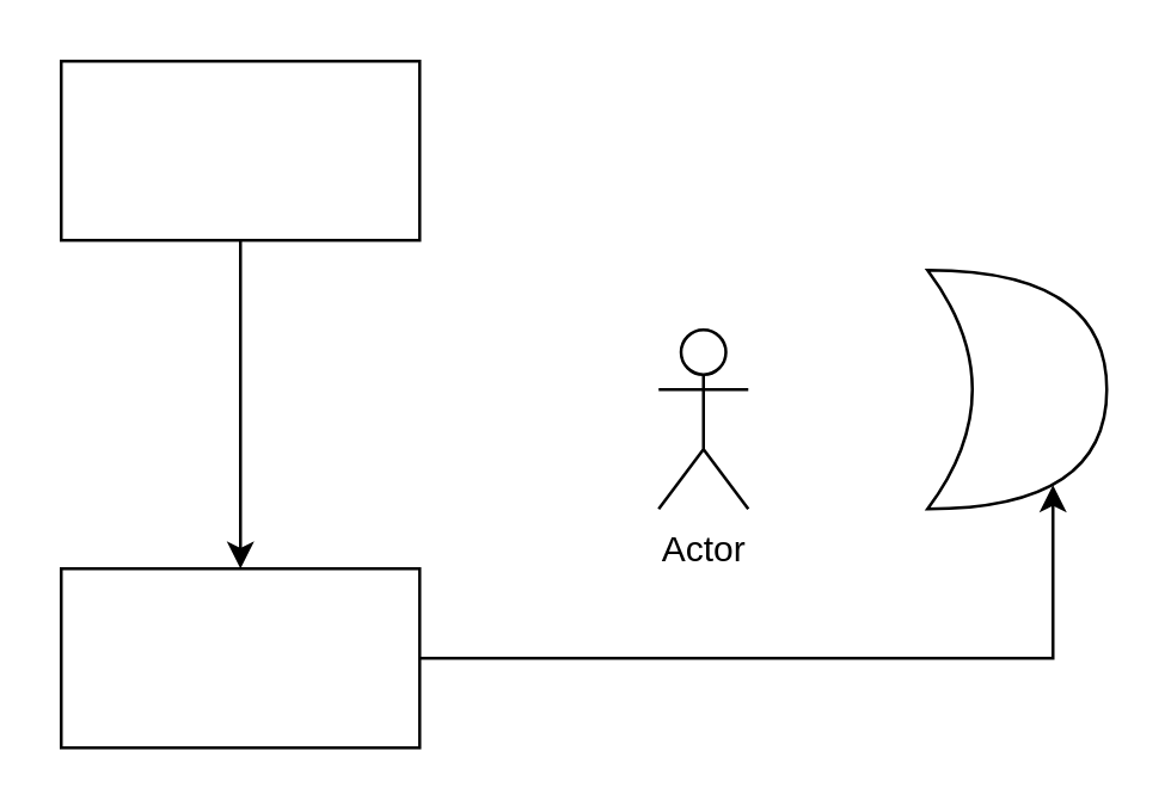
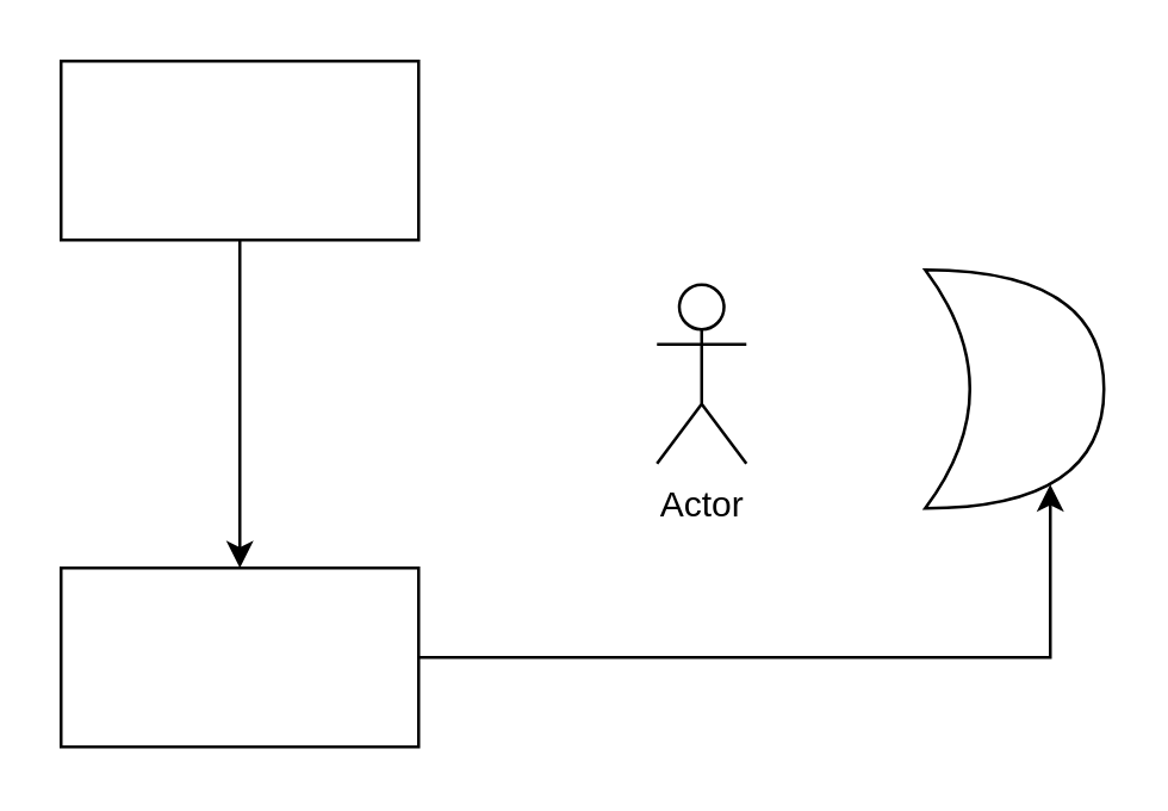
  <mxCell id="0" />
  <mxCell id="1" parent="0" />
  <mxCell id="2" style="edgeStyle=orthogonalEdgeStyle;rounded=0;orthogonalLoop=1;jettySize=auto;html=1;" parent="1" source="3" target="5" edge="1"><mxGeometry relative="1" as="geometry" /></mxCell>
  <mxCell id="3" value="" style="rounded=0;whiteSpace=wrap;html=1;" parent="1" vertex="1"><mxGeometry x="20" y="20" width="120" height="60" as="geometry" /></mxCell>
  <mxCell id="4" style="edgeStyle=orthogonalEdgeStyle;rounded=0;orthogonalLoop=1;jettySize=auto;html=1;entryX=0.7;entryY=0.9;entryDx=0;entryDy=0;entryPerimeter=0;" edge="1" parent="1" source="5" target="7"><mxGeometry relative="1" as="geometry" /></mxCell>
  <mxCell id="5" value="" style="rounded=0;whiteSpace=wrap;html=1;" parent="1" vertex="1"><mxGeometry x="20" y="190" width="120" height="60" as="geometry" /></mxCell>
- <mxCell id="6" value="Actor" style="shape=umlActor;verticalLabelPosition=bottom;verticalAlign=top;html=1;outlineConnect=0;" parent="1" vertex="1"><mxGeometry x="220" y="110" width="30" height="60" as="geometry" /></mxCell>
+ <mxCell id="6" value="Actor" style="shape=umlActor;verticalLabelPosition=bottom;verticalAlign=top;html=1;outlineConnect=0;" parent="1" vertex="1"><mxGeometry x="220" y="95" width="30" height="60" as="geometry" /></mxCell>
  <mxCell id="7" value="" style="shape=xor;whiteSpace=wrap;html=1;" parent="1" vertex="1"><mxGeometry x="310" y="90" width="60" height="80" as="geometry" /></mxCell>
